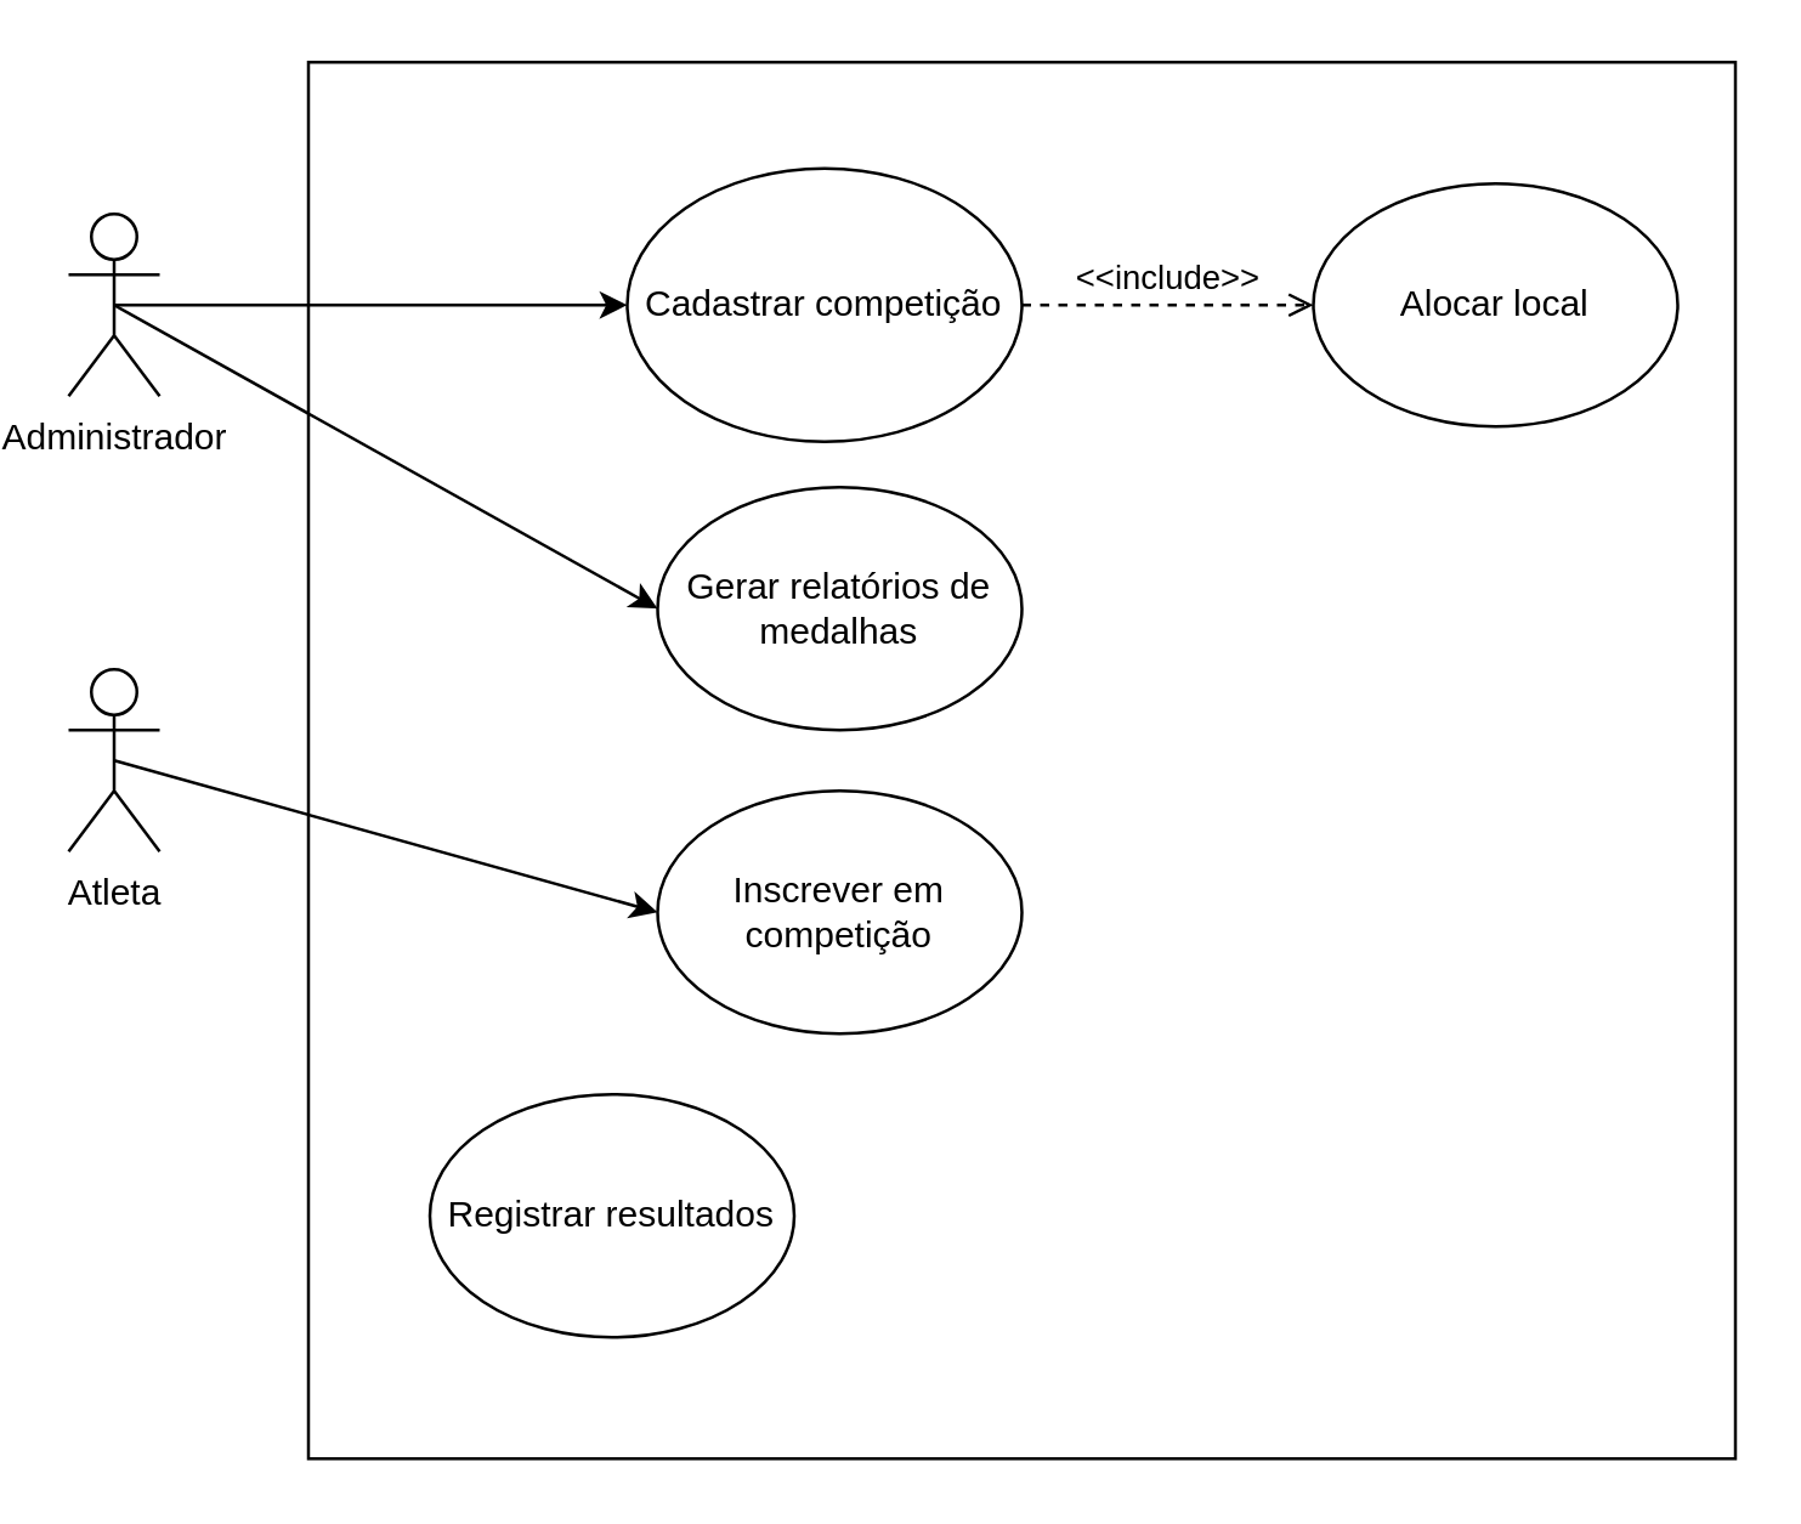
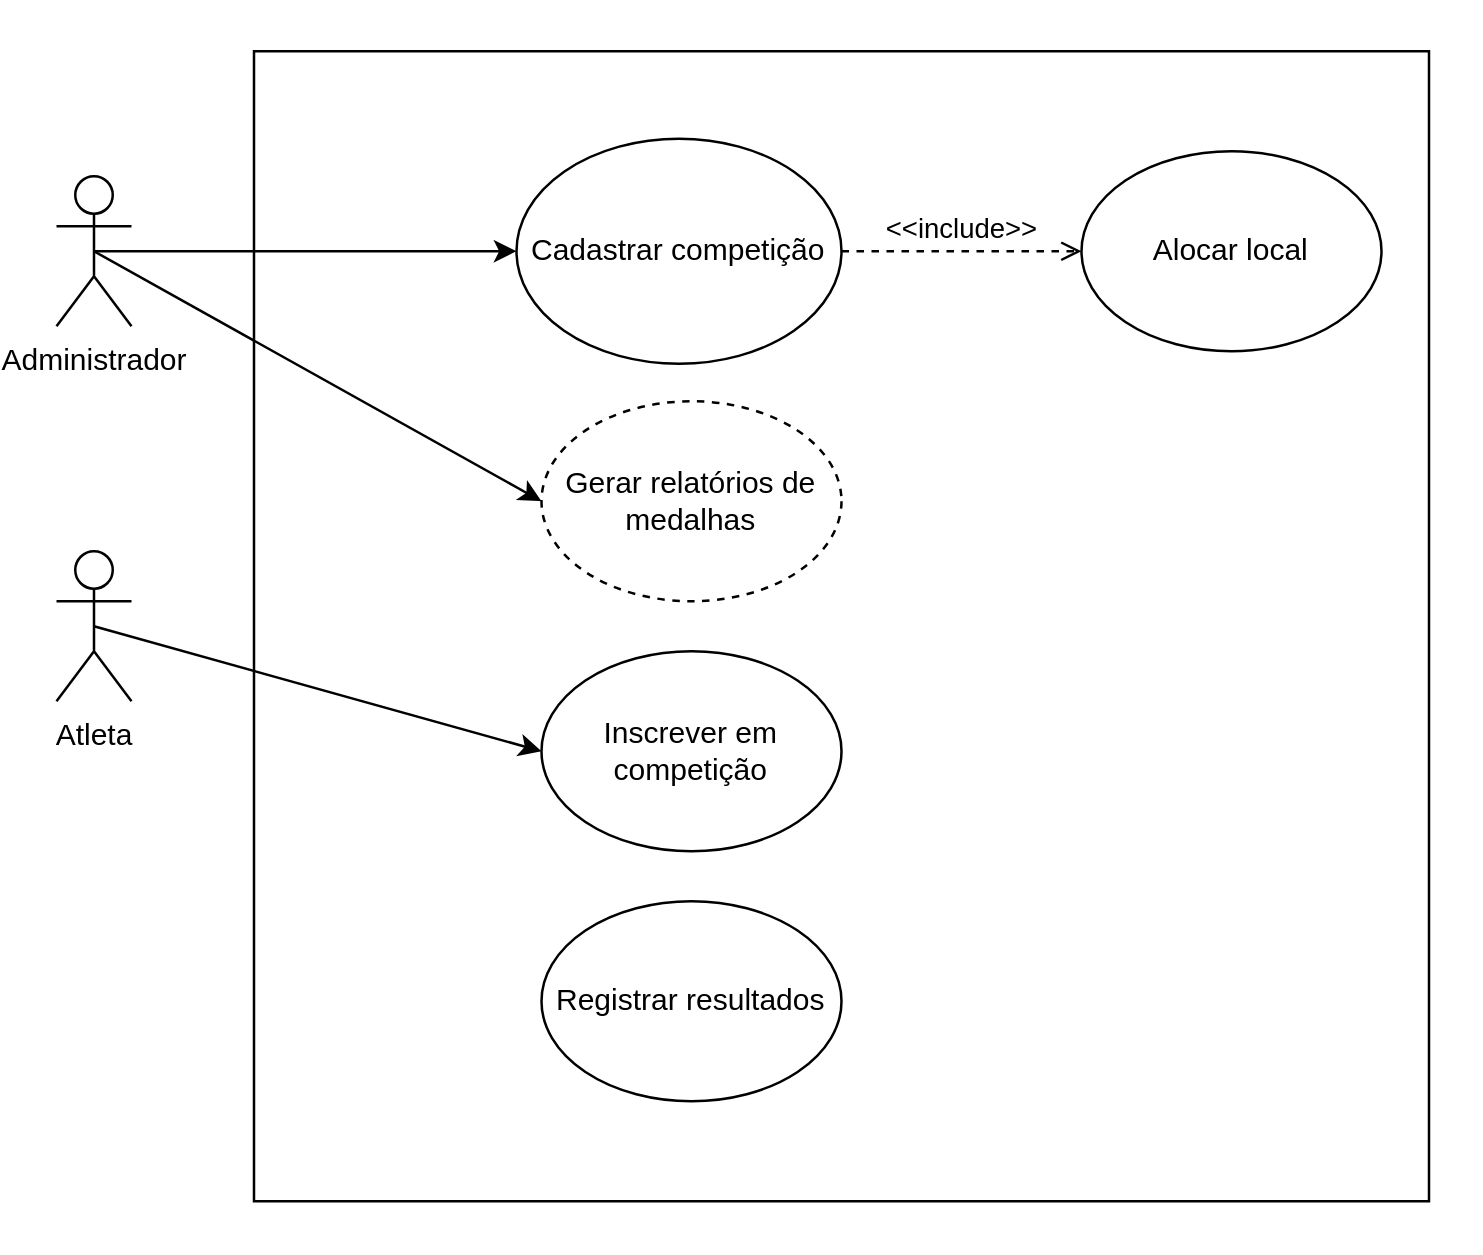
  <mxCell id="0" />
  <mxCell id="1" parent="0" />
  <mxCell id="2" value="" style="rounded=0;whiteSpace=wrap;html=1;" vertex="1" parent="1"><mxGeometry x="99" y="20" width="470" height="460" as="geometry" /></mxCell>
  <mxCell id="3" style="edgeStyle=orthogonalEdgeStyle;rounded=0;orthogonalLoop=1;jettySize=auto;html=1;exitX=0.5;exitY=0.5;exitDx=0;exitDy=0;exitPerimeter=0;" edge="1" parent="1" source="5" target="8"><mxGeometry relative="1" as="geometry" /></mxCell>
  <mxCell id="4" style="rounded=0;orthogonalLoop=1;jettySize=auto;html=1;exitX=0.5;exitY=0.5;exitDx=0;exitDy=0;exitPerimeter=0;entryX=0;entryY=0.5;entryDx=0;entryDy=0;" edge="1" parent="1" source="5" target="12"><mxGeometry relative="1" as="geometry" /></mxCell>
  <mxCell id="5" value="Administrador" style="shape=umlActor;verticalLabelPosition=bottom;verticalAlign=top;html=1;outlineConnect=0;" vertex="1" parent="1"><mxGeometry x="20" y="70" width="30" height="60" as="geometry" /></mxCell>
  <mxCell id="6" style="rounded=0;orthogonalLoop=1;jettySize=auto;html=1;exitX=0.5;exitY=0.5;exitDx=0;exitDy=0;exitPerimeter=0;entryX=0;entryY=0.5;entryDx=0;entryDy=0;" edge="1" parent="1" source="7" target="9"><mxGeometry relative="1" as="geometry" /></mxCell>
  <mxCell id="7" value="Atleta" style="shape=umlActor;verticalLabelPosition=bottom;verticalAlign=top;html=1;outlineConnect=0;" vertex="1" parent="1"><mxGeometry x="20" y="220" width="30" height="60" as="geometry" /></mxCell>
  <mxCell id="8" value="Cadastrar competição" style="ellipse;whiteSpace=wrap;html=1;" vertex="1" parent="1"><mxGeometry x="204" y="55" width="130" height="90" as="geometry" /></mxCell>
  <mxCell id="9" value="Inscrever em competição" style="ellipse;whiteSpace=wrap;html=1;" vertex="1" parent="1"><mxGeometry x="214" y="260" width="120" height="80" as="geometry" /></mxCell>
  <mxCell id="10" value="Alocar local" style="ellipse;whiteSpace=wrap;html=1;" vertex="1" parent="1"><mxGeometry x="430" y="60" width="120" height="80" as="geometry" /></mxCell>
- <mxCell id="11" value="Registrar resultados" style="ellipse;whiteSpace=wrap;html=1;" vertex="1" parent="1"><mxGeometry x="139" y="360" width="120" height="80" as="geometry" /></mxCell>
- <mxCell id="12" value="Gerar relatórios de medalhas" style="ellipse;whiteSpace=wrap;html=1;" vertex="1" parent="1"><mxGeometry x="214" y="160" width="120" height="80" as="geometry" /></mxCell>
+ <mxCell id="11" value="Registrar resultados" style="ellipse;whiteSpace=wrap;html=1;" vertex="1" parent="1"><mxGeometry x="214" y="360" width="120" height="80" as="geometry" /></mxCell>
+ <mxCell id="12" value="Gerar relatórios de medalhas" style="ellipse;whiteSpace=wrap;html=1;dashed=1;" vertex="1" parent="1"><mxGeometry x="214" y="160" width="120" height="80" as="geometry" /></mxCell>
  <mxCell id="13" value="&amp;lt;&amp;lt;include&amp;gt;&amp;gt;" style="html=1;verticalAlign=bottom;labelBackgroundColor=none;endArrow=open;endFill=0;dashed=1;rounded=0;entryX=0;entryY=0.5;entryDx=0;entryDy=0;exitX=1;exitY=0.5;exitDx=0;exitDy=0;" edge="1" parent="1" source="8" target="10"><mxGeometry width="160" relative="1" as="geometry"><mxPoint x="334" y="210" as="sourcePoint" /><mxPoint x="494" y="210" as="targetPoint" /></mxGeometry></mxCell>
